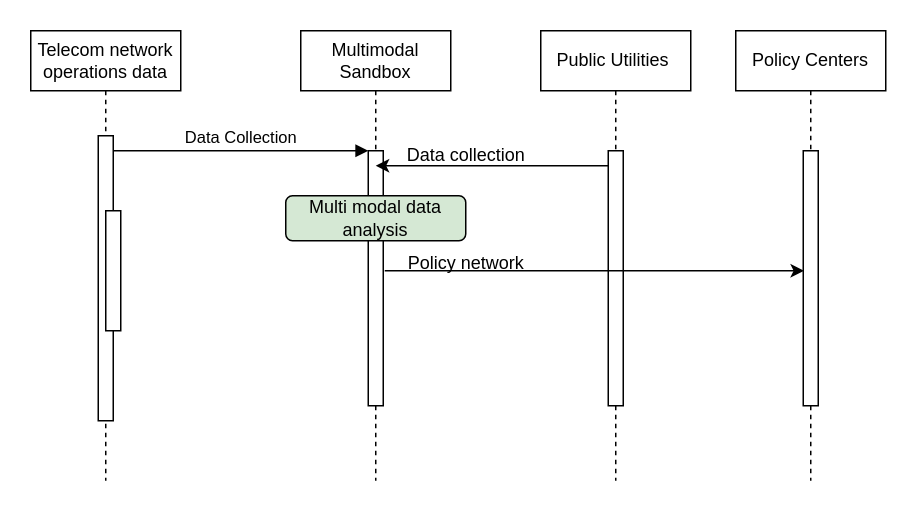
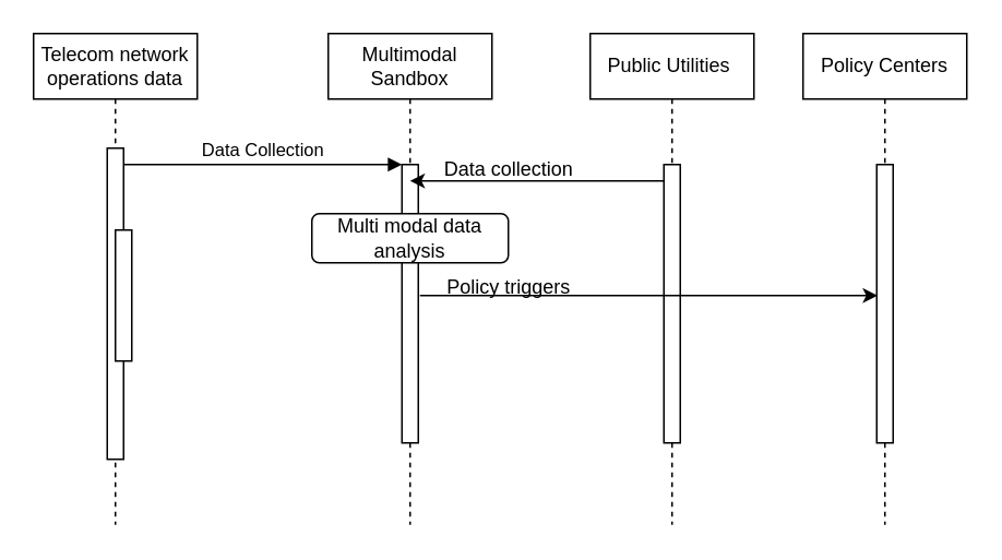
  <mxCell id="0" />
  <mxCell id="1" parent="0" />
  <mxCell id="2" value="Telecom network operations data" style="shape=umlLifeline;perimeter=lifelinePerimeter;whiteSpace=wrap;html=1;container=0;dropTarget=0;collapsible=0;recursiveResize=0;outlineConnect=0;portConstraint=eastwest;newEdgeStyle={&quot;edgeStyle&quot;:&quot;elbowEdgeStyle&quot;,&quot;elbow&quot;:&quot;vertical&quot;,&quot;curved&quot;:0,&quot;rounded&quot;:0};" vertex="1" parent="1"><mxGeometry x="20" y="20" width="100" height="300" as="geometry" /></mxCell>
  <mxCell id="3" value="" style="html=1;points=[];perimeter=orthogonalPerimeter;outlineConnect=0;targetShapes=umlLifeline;portConstraint=eastwest;newEdgeStyle={&quot;edgeStyle&quot;:&quot;elbowEdgeStyle&quot;,&quot;elbow&quot;:&quot;vertical&quot;,&quot;curved&quot;:0,&quot;rounded&quot;:0};" vertex="1" parent="2"><mxGeometry x="45" y="70" width="10" height="190" as="geometry" /></mxCell>
  <mxCell id="4" value="" style="html=1;points=[];perimeter=orthogonalPerimeter;outlineConnect=0;targetShapes=umlLifeline;portConstraint=eastwest;newEdgeStyle={&quot;edgeStyle&quot;:&quot;elbowEdgeStyle&quot;,&quot;elbow&quot;:&quot;vertical&quot;,&quot;curved&quot;:0,&quot;rounded&quot;:0};" vertex="1" parent="2"><mxGeometry x="50" y="120" width="10" height="80" as="geometry" /></mxCell>
  <mxCell id="5" value="Multimodal Sandbox" style="shape=umlLifeline;perimeter=lifelinePerimeter;whiteSpace=wrap;html=1;container=0;dropTarget=0;collapsible=0;recursiveResize=0;outlineConnect=0;portConstraint=eastwest;newEdgeStyle={&quot;edgeStyle&quot;:&quot;elbowEdgeStyle&quot;,&quot;elbow&quot;:&quot;vertical&quot;,&quot;curved&quot;:0,&quot;rounded&quot;:0};" vertex="1" parent="1"><mxGeometry x="200" y="20" width="100" height="300" as="geometry" /></mxCell>
  <mxCell id="6" value="" style="html=1;points=[];perimeter=orthogonalPerimeter;outlineConnect=0;targetShapes=umlLifeline;portConstraint=eastwest;newEdgeStyle={&quot;edgeStyle&quot;:&quot;elbowEdgeStyle&quot;,&quot;elbow&quot;:&quot;vertical&quot;,&quot;curved&quot;:0,&quot;rounded&quot;:0};" vertex="1" parent="5"><mxGeometry x="45" y="80" width="10" height="170" as="geometry" /></mxCell>
  <mxCell id="7" value="Data Collection" style="html=1;verticalAlign=bottom;endArrow=block;edgeStyle=elbowEdgeStyle;elbow=vertical;curved=0;rounded=0;" edge="1" parent="1" source="3" target="6"><mxGeometry relative="1" as="geometry"><mxPoint x="175" y="110" as="sourcePoint" /><Array as="points"><mxPoint x="160" y="100" /></Array><mxPoint as="offset" /></mxGeometry></mxCell>
  <mxCell id="8" value="Public Utilities&amp;nbsp;" style="shape=umlLifeline;perimeter=lifelinePerimeter;whiteSpace=wrap;html=1;container=0;dropTarget=0;collapsible=0;recursiveResize=0;outlineConnect=0;portConstraint=eastwest;newEdgeStyle={&quot;edgeStyle&quot;:&quot;elbowEdgeStyle&quot;,&quot;elbow&quot;:&quot;vertical&quot;,&quot;curved&quot;:0,&quot;rounded&quot;:0};" vertex="1" parent="1"><mxGeometry x="360" y="20" width="100" height="300" as="geometry" /></mxCell>
  <mxCell id="9" value="" style="html=1;points=[];perimeter=orthogonalPerimeter;outlineConnect=0;targetShapes=umlLifeline;portConstraint=eastwest;newEdgeStyle={&quot;edgeStyle&quot;:&quot;elbowEdgeStyle&quot;,&quot;elbow&quot;:&quot;vertical&quot;,&quot;curved&quot;:0,&quot;rounded&quot;:0};" vertex="1" parent="8"><mxGeometry x="45" y="80" width="10" height="170" as="geometry" /></mxCell>
  <mxCell id="10" value="Policy Centers" style="shape=umlLifeline;perimeter=lifelinePerimeter;whiteSpace=wrap;html=1;container=0;dropTarget=0;collapsible=0;recursiveResize=0;outlineConnect=0;portConstraint=eastwest;newEdgeStyle={&quot;edgeStyle&quot;:&quot;elbowEdgeStyle&quot;,&quot;elbow&quot;:&quot;vertical&quot;,&quot;curved&quot;:0,&quot;rounded&quot;:0};" vertex="1" parent="1"><mxGeometry x="490" y="20" width="100" height="300" as="geometry" /></mxCell>
  <mxCell id="11" value="" style="html=1;points=[];perimeter=orthogonalPerimeter;outlineConnect=0;targetShapes=umlLifeline;portConstraint=eastwest;newEdgeStyle={&quot;edgeStyle&quot;:&quot;elbowEdgeStyle&quot;,&quot;elbow&quot;:&quot;vertical&quot;,&quot;curved&quot;:0,&quot;rounded&quot;:0};" vertex="1" parent="10"><mxGeometry x="45" y="80" width="10" height="170" as="geometry" /></mxCell>
  <mxCell id="12" value="" style="endArrow=classic;html=1;rounded=0;" edge="1" parent="1"><mxGeometry width="50" height="50" relative="1" as="geometry"><mxPoint x="405" y="110" as="sourcePoint" /><mxPoint x="250" y="110" as="targetPoint" /></mxGeometry></mxCell>
- <mxCell id="13" value="Multi modal data analysis" style="rounded=1;whiteSpace=wrap;html=1;fillColor=#d5e8d4;" vertex="1" parent="1"><mxGeometry x="190" y="130" width="120" height="30" as="geometry" /></mxCell>
+ <mxCell id="13" value="Multi modal data analysis" style="rounded=1;whiteSpace=wrap;html=1;" vertex="1" parent="1"><mxGeometry x="190" y="130" width="120" height="30" as="geometry" /></mxCell>
  <mxCell id="14" value="Data collection" style="text;html=1;align=center;verticalAlign=middle;resizable=0;points=[];autosize=1;strokeColor=none;fillColor=none;" vertex="1" parent="1"><mxGeometry x="260" y="88" width="100" height="30" as="geometry" /></mxCell>
  <mxCell id="15" value="" style="endArrow=classic;html=1;rounded=0;" edge="1" parent="1"><mxGeometry width="50" height="50" relative="1" as="geometry"><mxPoint x="256" y="180" as="sourcePoint" /><mxPoint x="535.5" y="180" as="targetPoint" /></mxGeometry></mxCell>
- <mxCell id="16" value="Policy network" style="text;html=1;align=center;verticalAlign=middle;resizable=0;points=[];autosize=1;strokeColor=none;fillColor=none;" vertex="1" parent="1"><mxGeometry x="260" y="160" width="100" height="30" as="geometry" /></mxCell>
+ <mxCell id="16" value="Policy triggers" style="text;html=1;align=center;verticalAlign=middle;resizable=0;points=[];autosize=1;strokeColor=none;fillColor=none;" vertex="1" parent="1"><mxGeometry x="260" y="160" width="100" height="30" as="geometry" /></mxCell>
